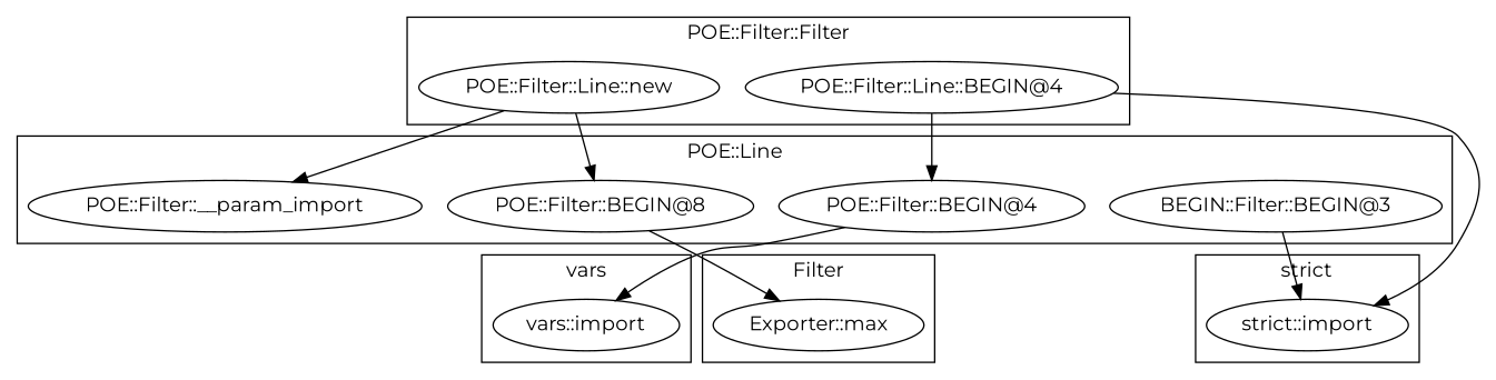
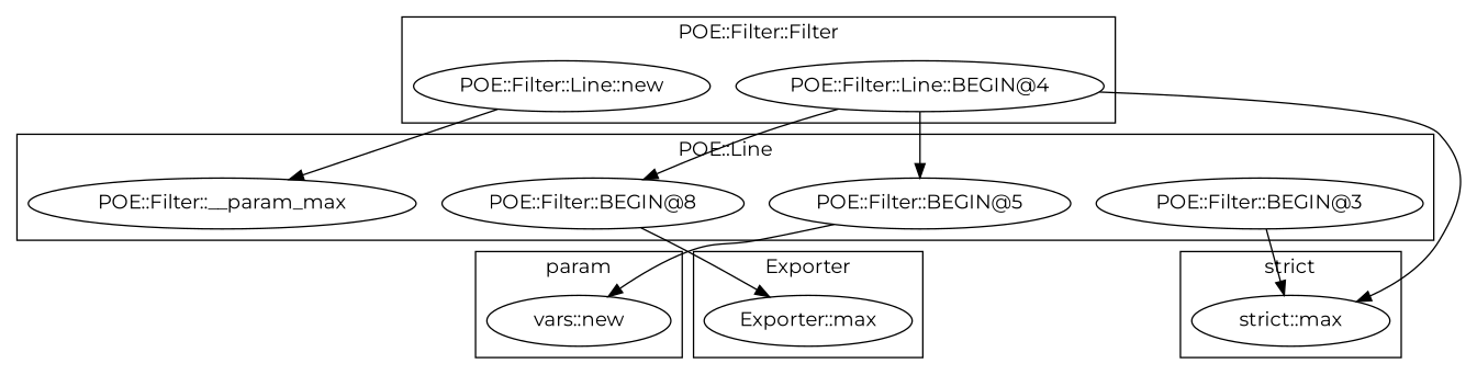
  digraph {
    fontname=Montserrat
    node [fontname=Montserrat]
    edge [fontname=Montserrat]
-   "vars::import"
+   "vars::import" [label="vars::new"]
    "POE::Filter::Line::new"
    "POE::Filter::Line::BEGIN@4"
-   "POE::Filter::BEGIN@5" [label="POE::Filter::BEGIN@4"]
-   "POE::Filter::__param_max" [label="POE::Filter::__param_import"]
+   "POE::Filter::BEGIN@5"
+   "POE::Filter::__param_max"
    "POE::Filter::BEGIN@8"
-   "POE::Filter::BEGIN@3" [label="BEGIN::Filter::BEGIN@3"]
+   "POE::Filter::BEGIN@3"
    n8 [label="Exporter::max"]
-   "strict::import"
+   "strict::import" [label="strict::max"]
    subgraph cluster_1 {
-     label=vars
+     label=param
      "vars::import"
    }
    subgraph cluster_2 {
      label="POE::Filter::Filter"
      "POE::Filter::Line::new"
      "POE::Filter::Line::BEGIN@4"
    }
    subgraph cluster_3 {
      label="POE::Line"
      "POE::Filter::BEGIN@5"
      "POE::Filter::__param_max"
      "POE::Filter::BEGIN@8"
      "POE::Filter::BEGIN@3"
    }
    subgraph cluster_4 {
-     label=Filter
+     label=Exporter
      n8
    }
    subgraph cluster_5 {
      label="strict"
      "strict::import"
    }
    "POE::Filter::Line::new" -> "POE::Filter::__param_max"
    "POE::Filter::Line::BEGIN@4" -> "POE::Filter::BEGIN@5"
-   "POE::Filter::Line::new" -> "POE::Filter::BEGIN@8"
+   "POE::Filter::Line::BEGIN@4" -> "POE::Filter::BEGIN@8"
    "POE::Filter::Line::BEGIN@4" -> "strict::import"
    "POE::Filter::BEGIN@5" -> "vars::import"
    "POE::Filter::BEGIN@8" -> n8
    "POE::Filter::BEGIN@3" -> "strict::import"
  }
